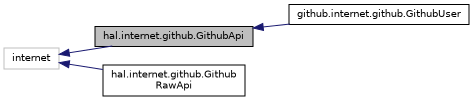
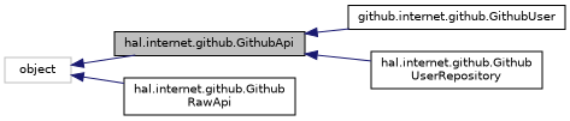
  digraph {
    rankdir=LR
    node [color=black fillcolor=white fontname=Helvetica fontsize=10 shape=record style=filled]
    edge [color=midnightblue dir=back fontname=Helvetica fontsize=10 labelfontname=Helvetica labelfontsize=10 style=solid]
    n1 [fillcolor=grey75 fontcolor=black height=0.2 label="hal.internet.github.GithubApi" width=0.4]
    n2 [height=0.2 label="github.internet.github.GithubUser" width=0.4]
+   n3 [height=0.2 label="hal.internet.github.Github\lUserRepository" width=0.4]
    n4 [height=0.2 label="hal.internet.github.Github\lRawApi" width=0.4]
-   n5 [color=grey75 height=0.2 label=internet width=0.4]
+   n5 [color=grey75 height=0.2 label=object width=0.4]
    n1 -> n2
+   n1 -> n3
    n5 -> n1
    n5 -> n4
  }
